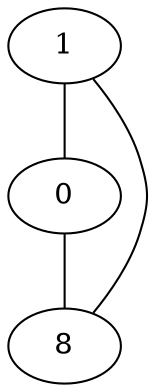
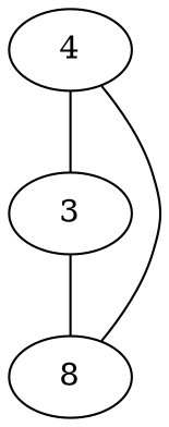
  graph {
-   n1 [label=1]
-   n2 [label=0]
+   n1 [label=4]
+   n2 [label=3]
    n3 [label=8]
    n1 -- n2 [weight=4]
    n1 -- n3 [weight=1]
    n2 -- n3 [weight=2]
  }
